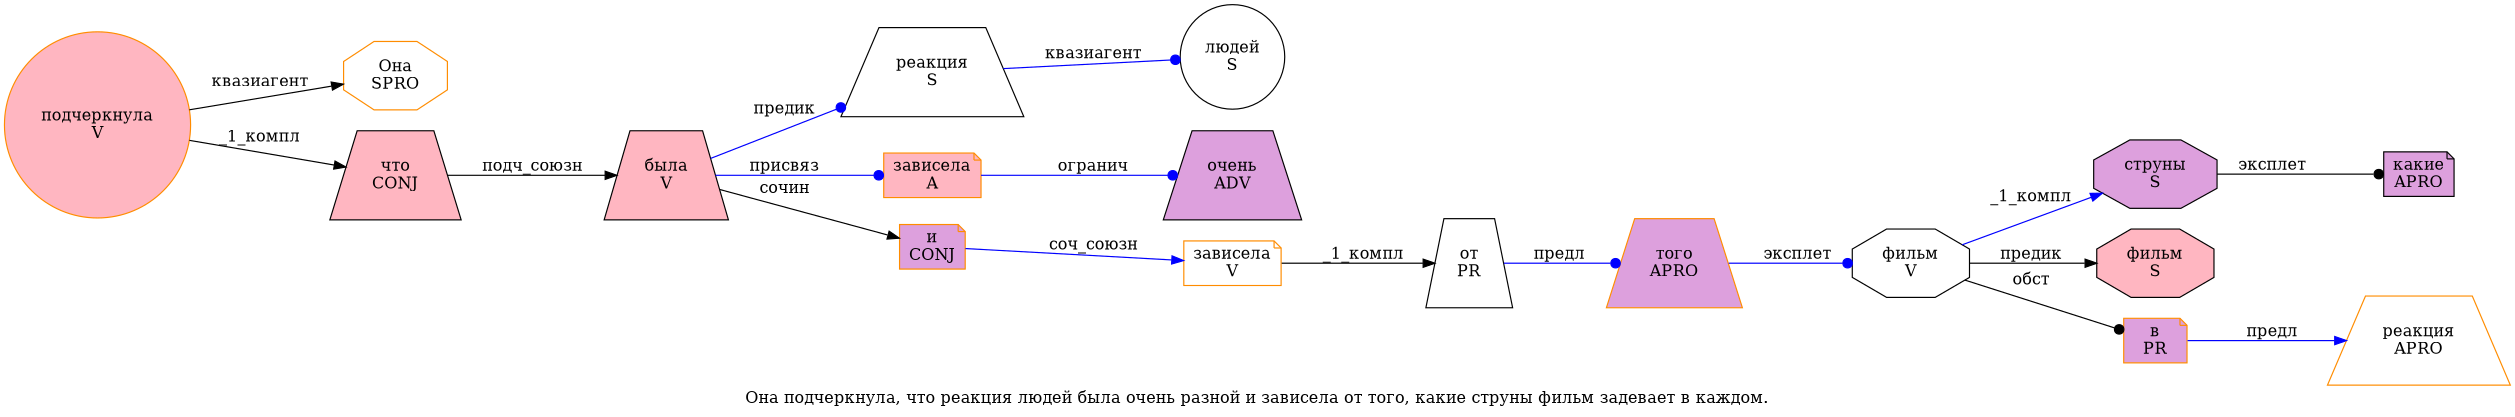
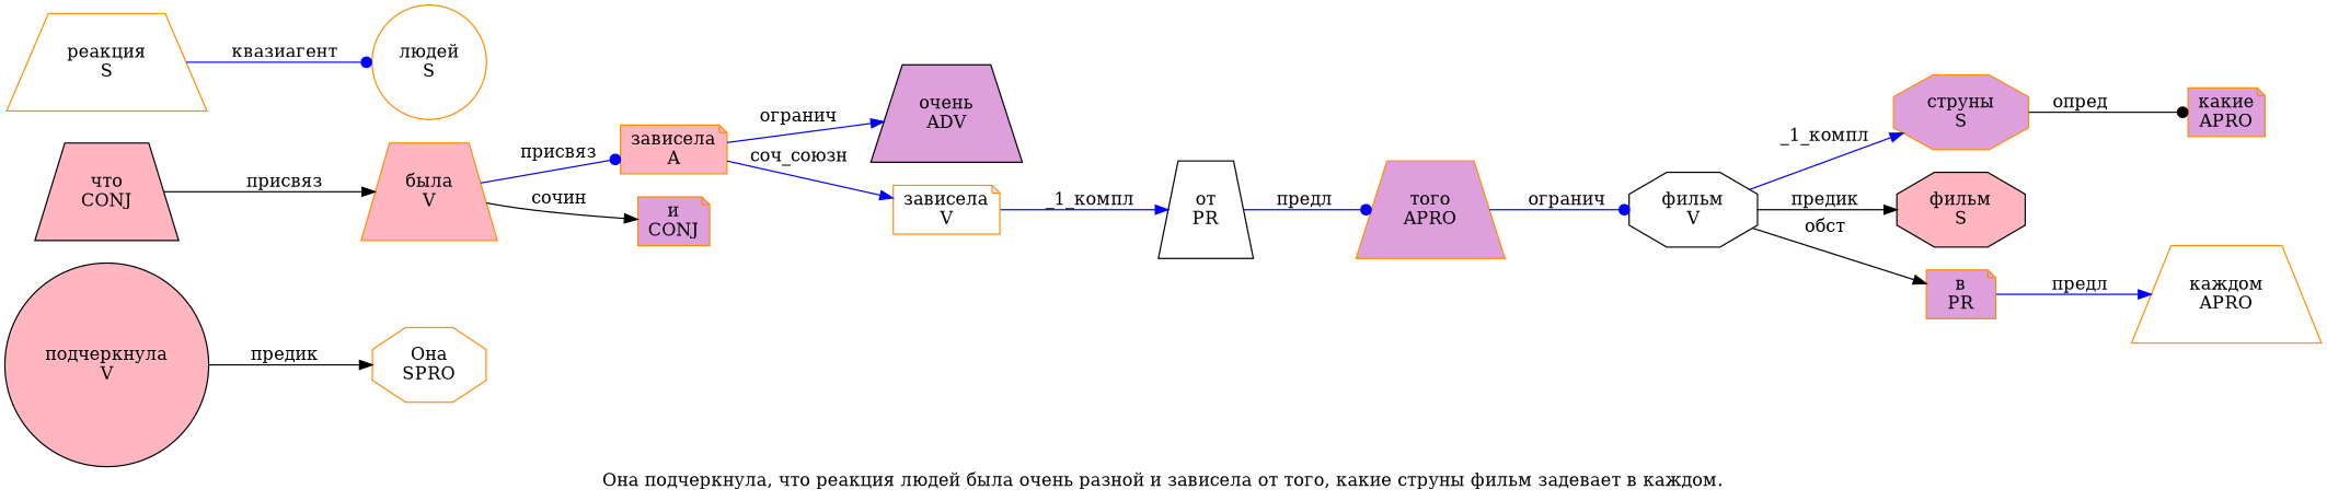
  digraph {
    label="Она подчеркнула, что реакция людей была очень разной и зависела от того, какие струны фильм задевает в каждом."
    rankdir=LR
    node [color=darkorange fillcolor=white penwidth=1 shape=trapezium style=filled]
    edge [arrowhead=normal color=blue]
    n1 [label="Она\nSPRO" shape=octagon]
-   n2 [fillcolor=lightpink label="подчеркнула\nV" shape=circle]
+   n2 [color=black fillcolor=lightpink label="подчеркнула\nV" shape=circle]
    n3 [color=black fillcolor=lightpink label="что\nCONJ"]
-   n4 [color=black fillcolor=lightpink label="была\nV"]
-   n5 [color=black label="реакция\nS"]
+   n4 [fillcolor=lightpink label="была\nV"]
+   n5 [label="реакция\nS"]
    n6 [fillcolor=lightpink label="зависела\nA" shape=note]
    n7 [fillcolor=plum label="и\nCONJ" shape=note]
-   n8 [color=black label="людей\nS" shape=circle]
+   n8 [label="людей\nS" shape=circle]
    n9 [color=black fillcolor=plum label="очень\nADV"]
    n10 [label="зависела\nV" shape=note]
    n11 [color=black label="от\nPR"]
    n12 [fillcolor=plum label="того\nAPRO"]
    n13 [color=black label="фильм\nV" shape=octagon]
-   n14 [color=black fillcolor=plum label="струны\nS" shape=octagon]
+   n14 [fillcolor=plum label="струны\nS" shape=octagon]
    n15 [color=black fillcolor=lightpink label="фильм\nS" shape=octagon]
    n16 [fillcolor=plum label="в\nPR" shape=note]
-   n17 [color=black fillcolor=plum label="какие\nAPRO" shape=note]
-   n18 [label="реакция\nAPRO"]
-   n2 -> n1 [color=black label="квазиагент"]
-   n2 -> n3 [color=black label="_1_компл"]
-   n3 -> n4 [color=black label="подч_союзн"]
-   n4 -> n5 [arrowhead=dot label="предик"]
+   n17 [fillcolor=plum label="какие\nAPRO" shape=note]
+   n18 [label="каждом\nAPRO"]
+   n2 -> n1 [color=black label="предик"]
+   n3 -> n4 [color=black label="присвяз"]
    n4 -> n6 [arrowhead=dot label="присвяз"]
    n4 -> n7 [color=black label="сочин"]
    n5 -> n8 [arrowhead=dot label="квазиагент"]
-   n6 -> n9 [arrowhead=dot label="огранич"]
-   n7 -> n10 [label="соч_союзн"]
-   n10 -> n11 [color=black label="_1_компл"]
+   n6 -> n9 [label="огранич"]
+   n6 -> n10 [label="соч_союзн"]
+   n10 -> n11 [label="_1_компл"]
    n11 -> n12 [arrowhead=dot label="предл"]
-   n12 -> n13 [arrowhead=dot label="эксплет"]
+   n12 -> n13 [arrowhead=dot label="огранич"]
    n13 -> n14 [label="_1_компл"]
    n13 -> n15 [color=black label="предик"]
-   n13 -> n16 [arrowhead=dot color=black label="обст"]
-   n14 -> n17 [arrowhead=dot color=black label="эксплет"]
+   n13 -> n16 [color=black label="обст"]
+   n14 -> n17 [arrowhead=dot color=black label="опред"]
    n16 -> n18 [label="предл"]
  }
